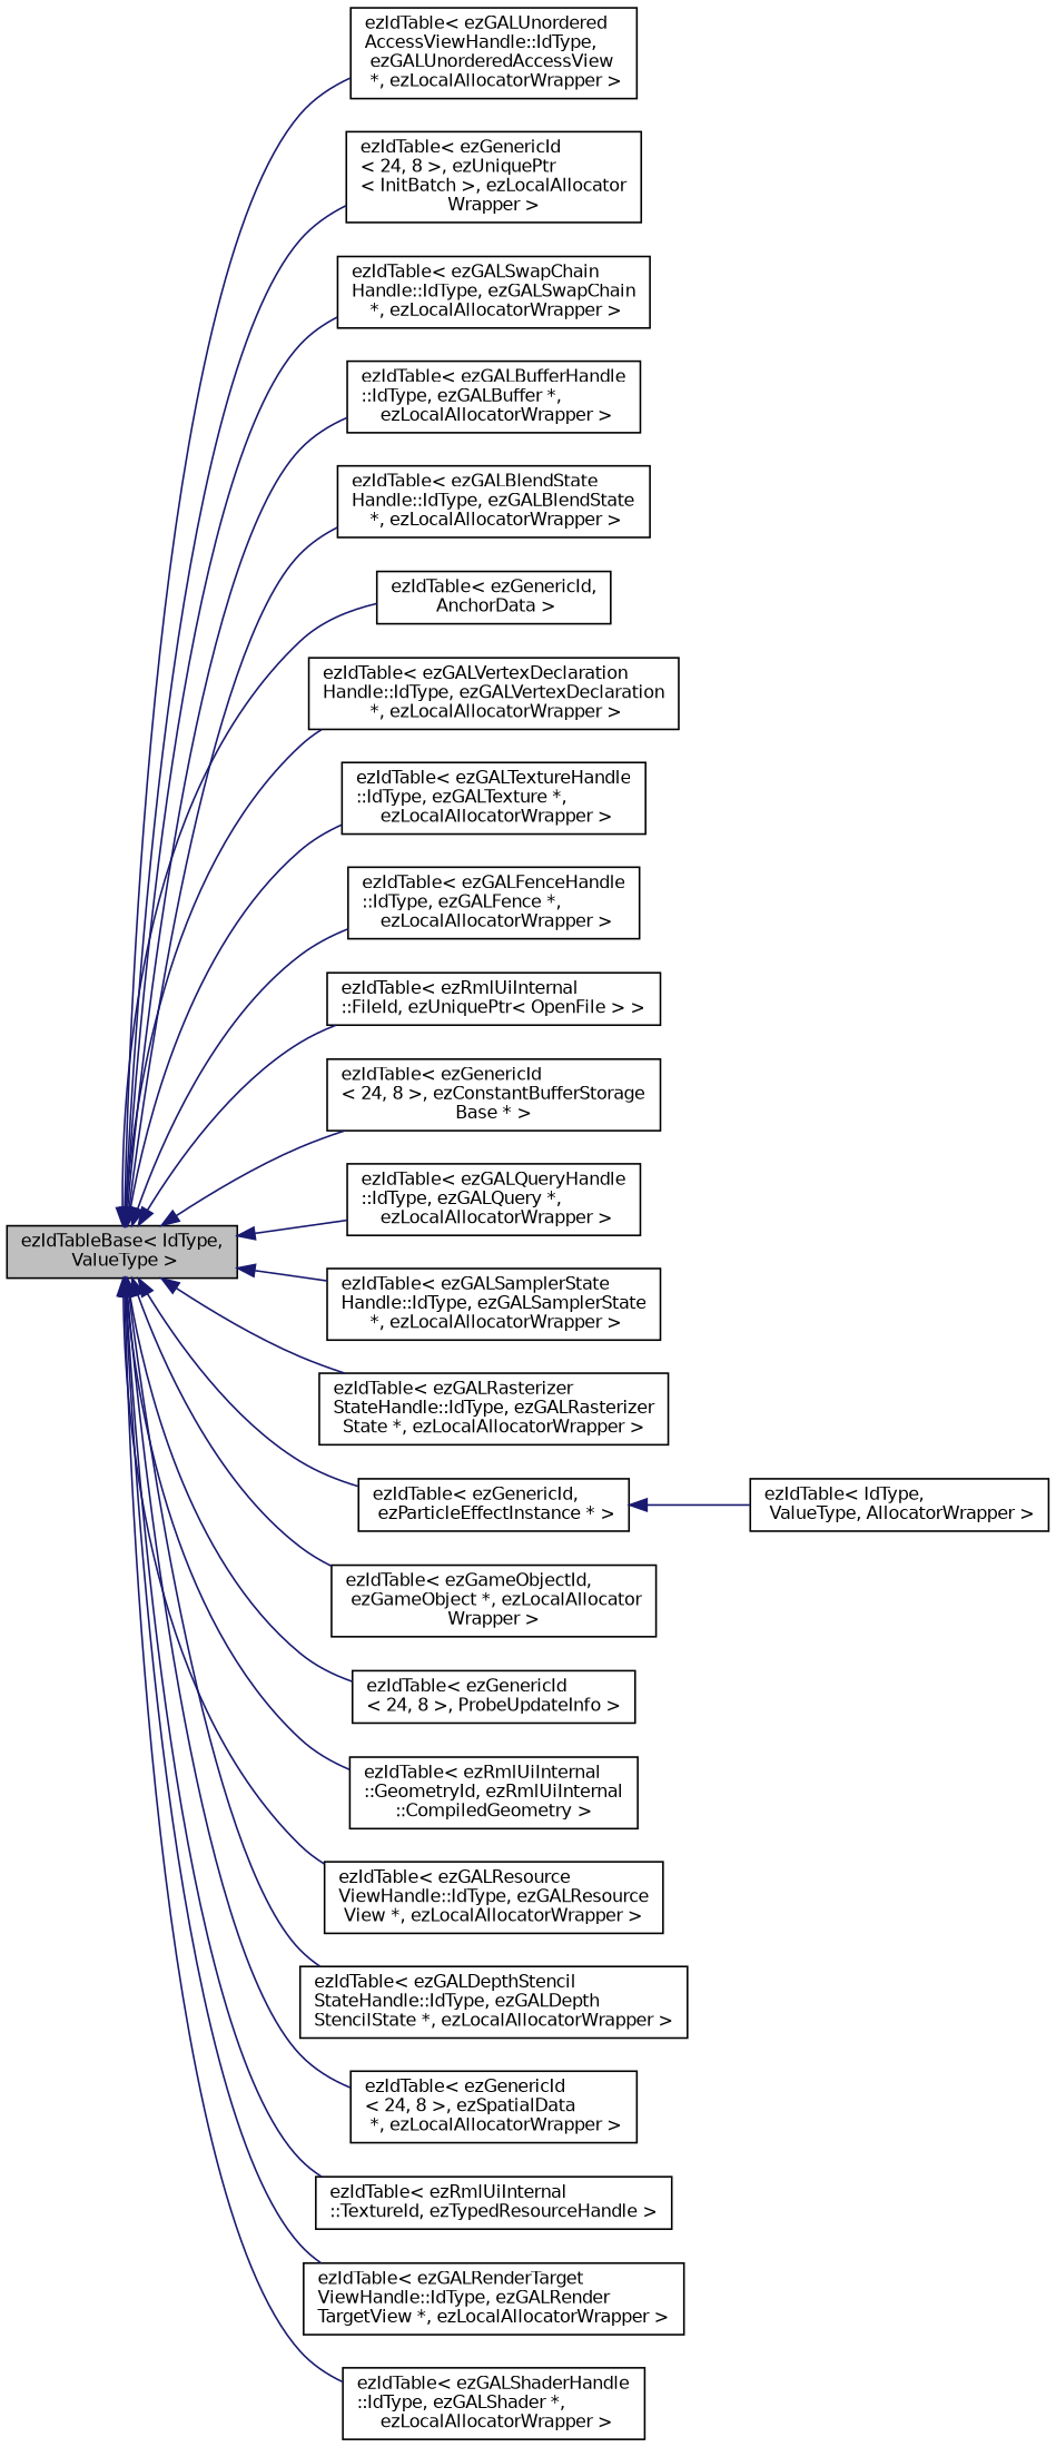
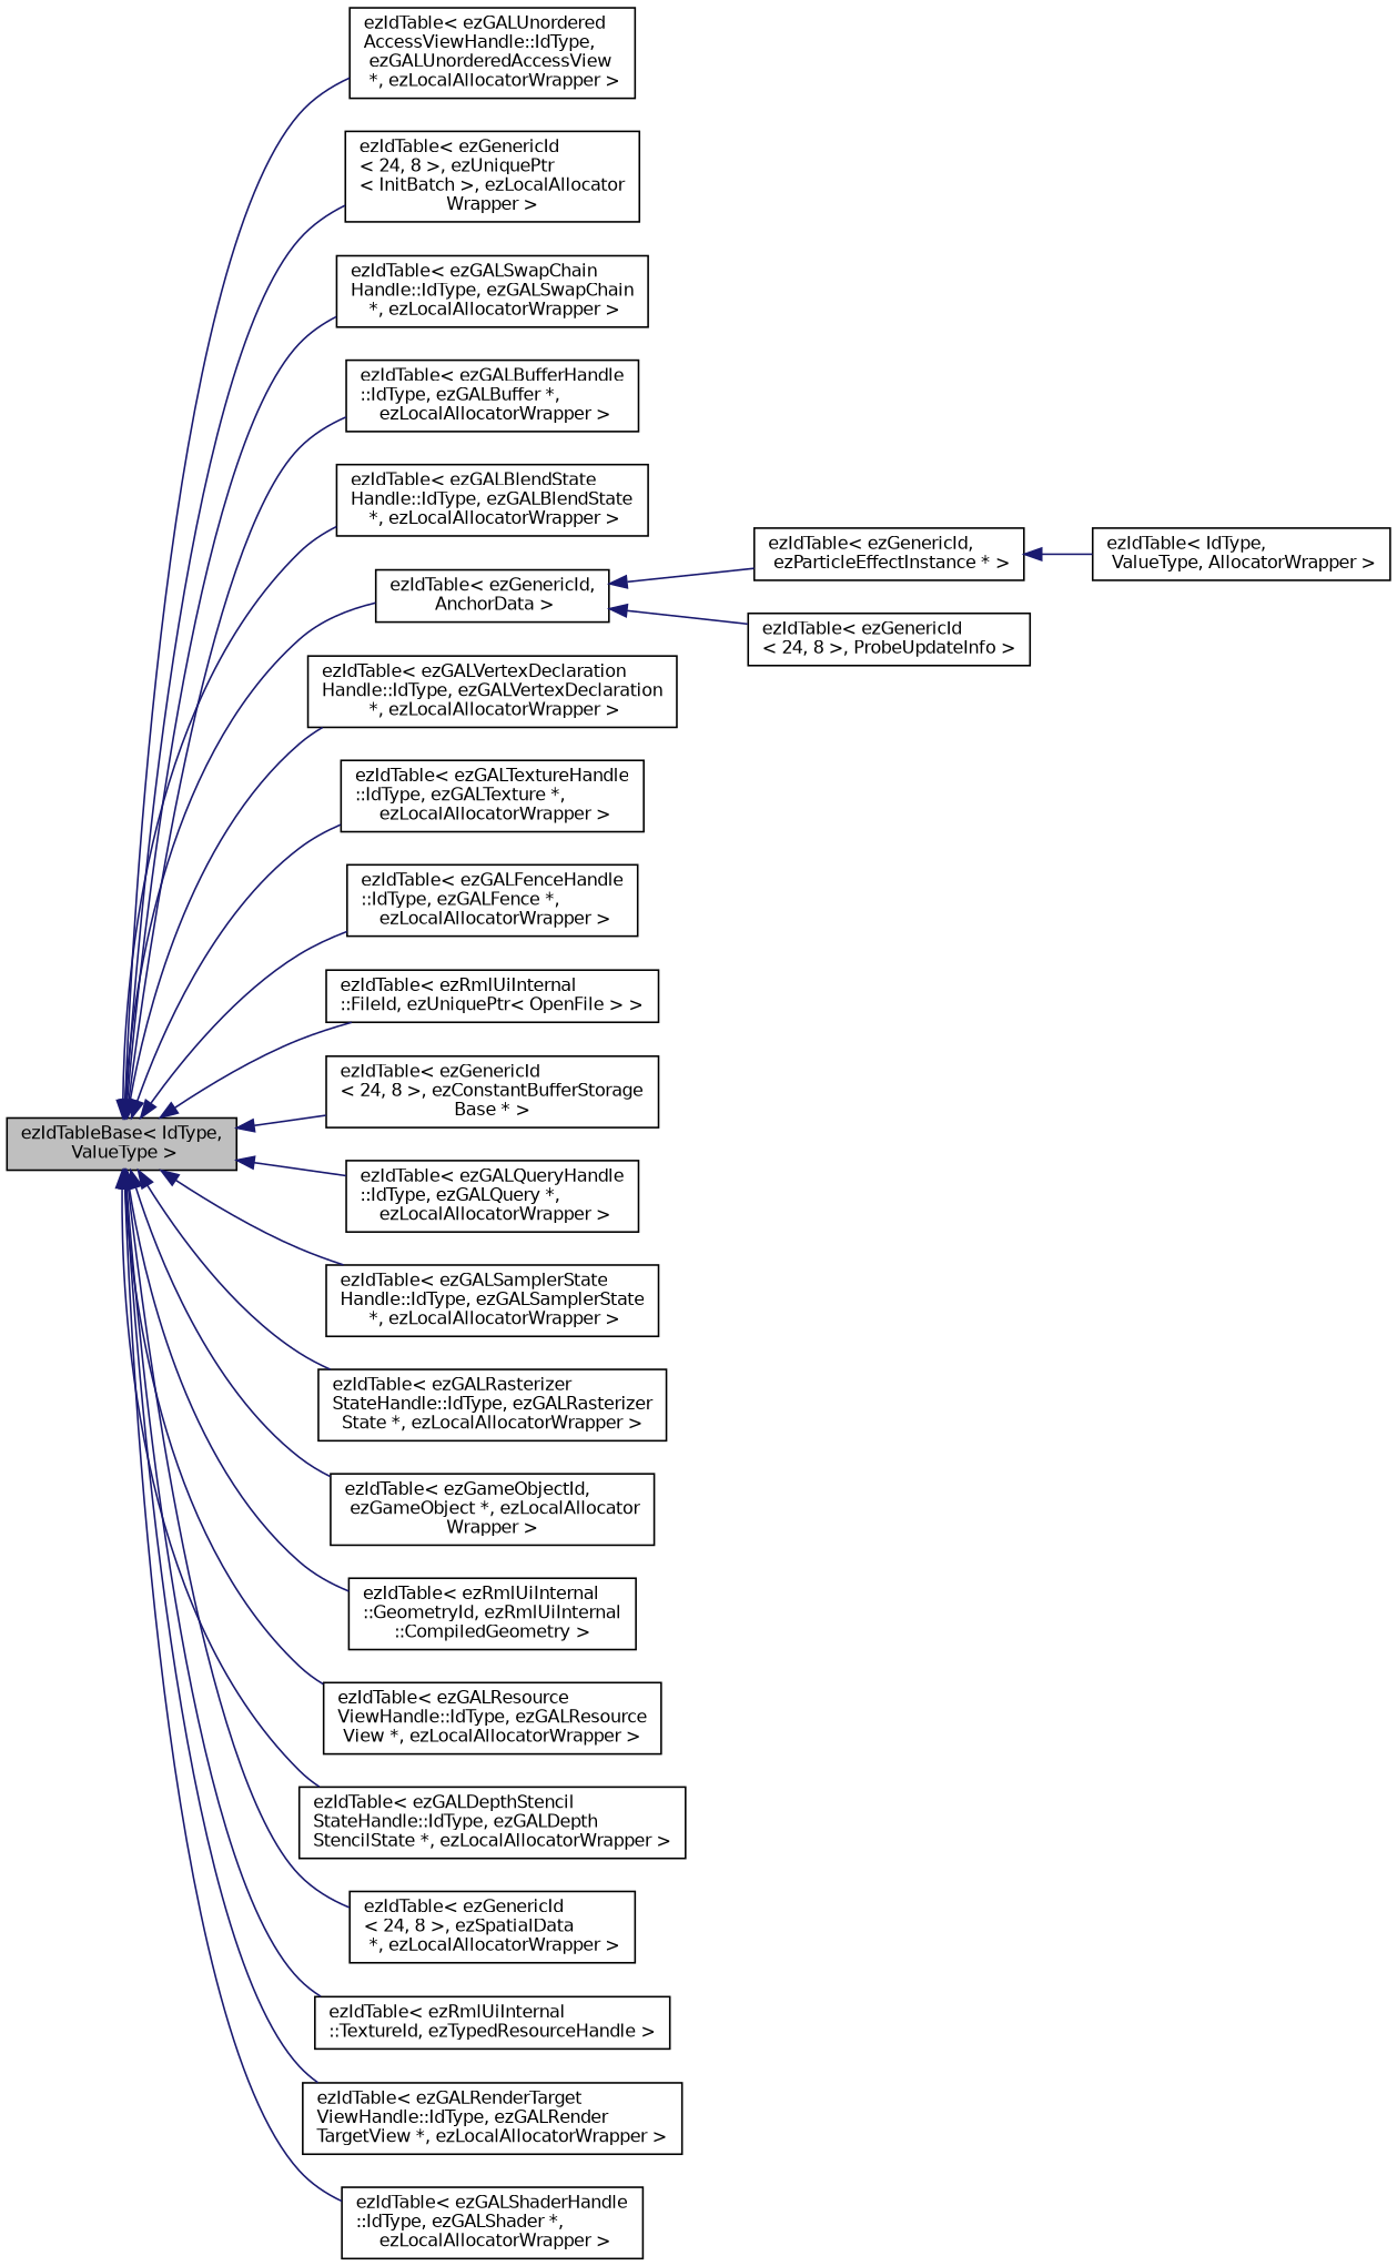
  digraph {
    rankdir=LR
    node [color=black fillcolor=white fontname=Helvetica fontsize=10 shape=record style=filled]
    edge [color=midnightblue dir=back fontname=Helvetica fontsize=10 labelfontname=Helvetica labelfontsize=10 style=solid]
    n1 [fillcolor=grey75 fontcolor=black height=0.2 label="ezIdTableBase\< IdType,\l ValueType \>" width=0.4]
    n2 [height=0.2 label="ezIdTable\< ezGALUnordered\lAccessViewHandle::IdType,\l ezGALUnorderedAccessView\l *, ezLocalAllocatorWrapper \>" width=0.4]
    n3 [height=0.2 label="ezIdTable\< ezGenericId\l\< 24, 8 \>, ezUniquePtr\l\< InitBatch \>, ezLocalAllocator\lWrapper \>" width=0.4]
    n4 [height=0.2 label="ezIdTable\< ezGALSwapChain\lHandle::IdType, ezGALSwapChain\l *, ezLocalAllocatorWrapper \>" width=0.4]
    n5 [height=0.2 label="ezIdTable\< ezGALBufferHandle\l::IdType, ezGALBuffer *,\l ezLocalAllocatorWrapper \>" width=0.4]
    n6 [height=0.2 label="ezIdTable\< ezGALBlendState\lHandle::IdType, ezGALBlendState\l *, ezLocalAllocatorWrapper \>" width=0.4]
    n7 [height=0.2 label="ezIdTable\< ezGenericId,\l AnchorData \>" width=0.4]
    n8 [height=0.2 label="ezIdTable\< ezGALVertexDeclaration\lHandle::IdType, ezGALVertexDeclaration\l *, ezLocalAllocatorWrapper \>" width=0.4]
    n9 [height=0.2 label="ezIdTable\< ezGALTextureHandle\l::IdType, ezGALTexture *,\l ezLocalAllocatorWrapper \>" width=0.4]
    n10 [height=0.2 label="ezIdTable\< ezGALFenceHandle\l::IdType, ezGALFence *,\l ezLocalAllocatorWrapper \>" width=0.4]
    n11 [height=0.2 label="ezIdTable\< ezRmlUiInternal\l::FileId, ezUniquePtr\< OpenFile \> \>" width=0.4]
    n12 [height=0.2 label="ezIdTable\< ezGenericId\l\< 24, 8 \>, ezConstantBufferStorage\lBase * \>" width=0.4]
    n13 [height=0.2 label="ezIdTable\< ezGALQueryHandle\l::IdType, ezGALQuery *,\l ezLocalAllocatorWrapper \>" width=0.4]
    n14 [height=0.2 label="ezIdTable\< ezGALSamplerState\lHandle::IdType, ezGALSamplerState\l *, ezLocalAllocatorWrapper \>" width=0.4]
    n15 [height=0.2 label="ezIdTable\< ezGALRasterizer\lStateHandle::IdType, ezGALRasterizer\lState *, ezLocalAllocatorWrapper \>" width=0.4]
    n16 [height=0.2 label="ezIdTable\< ezGenericId,\l ezParticleEffectInstance * \>" width=0.4]
    n17 [height=0.2 label="ezIdTable\< ezGameObjectId,\l ezGameObject *, ezLocalAllocator\lWrapper \>" width=0.4]
    n18 [height=0.2 label="ezIdTable\< ezGenericId\l\< 24, 8 \>, ProbeUpdateInfo \>" width=0.4]
    n19 [height=0.2 label="ezIdTable\< ezRmlUiInternal\l::GeometryId, ezRmlUiInternal\l::CompiledGeometry \>" width=0.4]
    n20 [height=0.2 label="ezIdTable\< ezGALResource\lViewHandle::IdType, ezGALResource\lView *, ezLocalAllocatorWrapper \>" width=0.4]
    n21 [height=0.2 label="ezIdTable\< ezGALDepthStencil\lStateHandle::IdType, ezGALDepth\lStencilState *, ezLocalAllocatorWrapper \>" width=0.4]
    n22 [height=0.2 label="ezIdTable\< ezGenericId\l\< 24, 8 \>, ezSpatialData\l *, ezLocalAllocatorWrapper \>" width=0.4]
    n23 [height=0.2 label="ezIdTable\< ezRmlUiInternal\l::TextureId, ezTypedResourceHandle \>" width=0.4]
    n24 [height=0.2 label="ezIdTable\< ezGALRenderTarget\lViewHandle::IdType, ezGALRender\lTargetView *, ezLocalAllocatorWrapper \>" width=0.4]
    n25 [height=0.2 label="ezIdTable\< ezGALShaderHandle\l::IdType, ezGALShader *,\l ezLocalAllocatorWrapper \>" width=0.4]
    n26 [height=0.2 label="ezIdTable\< IdType,\l ValueType, AllocatorWrapper \>" width=0.4]
    n1 -> n2
    n1 -> n3
    n1 -> n4
    n1 -> n5
    n1 -> n6
    n1 -> n7
    n1 -> n8
    n1 -> n9
    n1 -> n10
    n1 -> n11
    n1 -> n12
    n1 -> n13
    n1 -> n14
    n1 -> n15
-   n1 -> n16
+   n7 -> n16
    n1 -> n17
-   n1 -> n18
+   n7 -> n18
    n1 -> n19
    n1 -> n20
    n1 -> n21
    n1 -> n22
    n1 -> n23
    n1 -> n24
    n1 -> n25
    n16 -> n26
  }
